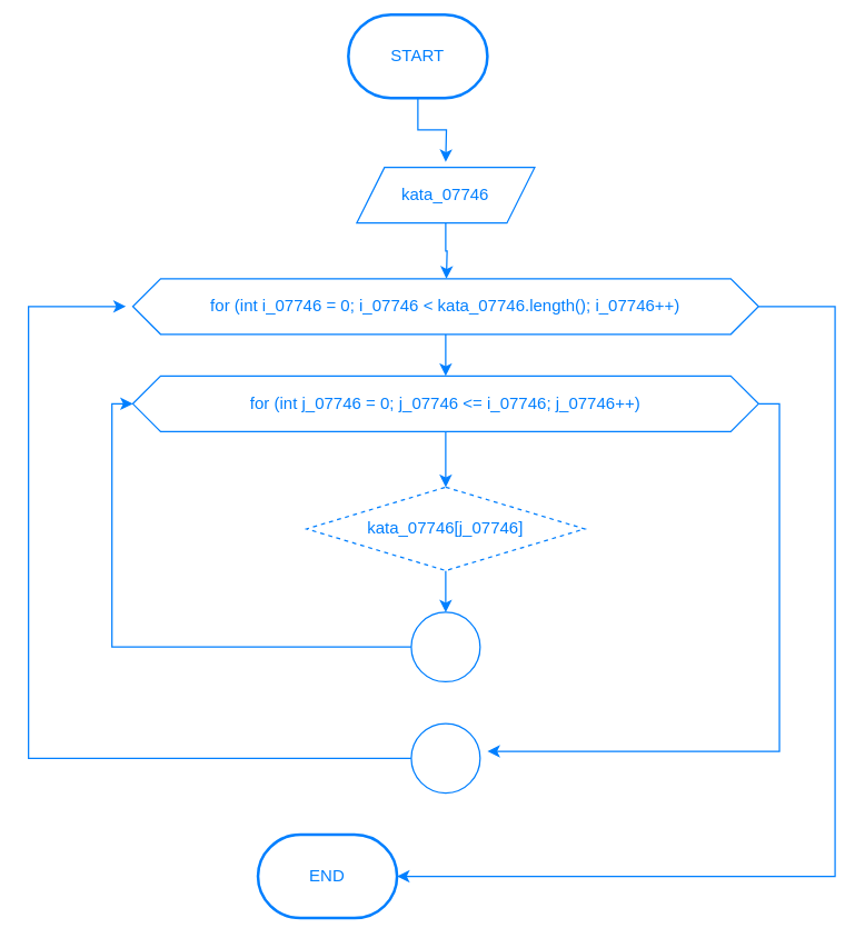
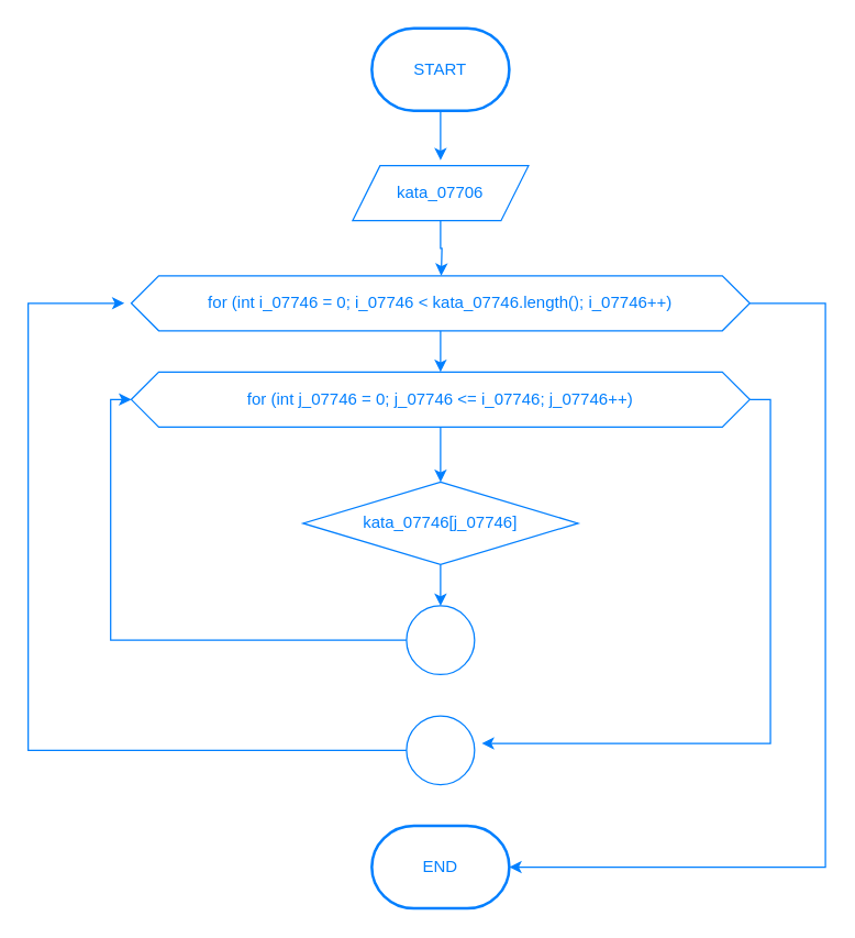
  <mxCell id="0" />
  <mxCell id="1" parent="0" />
  <mxCell id="2" value="" style="edgeStyle=orthogonalEdgeStyle;rounded=0;orthogonalLoop=1;jettySize=auto;html=1;fontColor=#007FFF;strokeColor=#007FFF;" parent="1" source="3" edge="1"><mxGeometry relative="1" as="geometry"><mxPoint x="320" y="116" as="targetPoint" /></mxGeometry></mxCell>
- <mxCell id="3" value="START" style="strokeWidth=2;html=1;shape=mxgraph.flowchart.terminator;whiteSpace=wrap;fontColor=#007FFF;strokeColor=#007FFF;" parent="1" vertex="1"><mxGeometry x="250" y="10" width="100" height="60" as="geometry" /></mxCell>
+ <mxCell id="3" value="START" style="strokeWidth=2;html=1;shape=mxgraph.flowchart.terminator;whiteSpace=wrap;fontColor=#007FFF;strokeColor=#007FFF;" parent="1" vertex="1"><mxGeometry x="270" y="20" width="100" height="60" as="geometry" /></mxCell>
  <mxCell id="4" value="" style="edgeStyle=orthogonalEdgeStyle;rounded=0;orthogonalLoop=1;jettySize=auto;html=1;fontColor=#007FFF;strokeColor=#007FFF;exitX=0.5;exitY=1;exitDx=0;exitDy=0;" parent="1" source="10" edge="1"><mxGeometry relative="1" as="geometry"><mxPoint x="320" y="166" as="sourcePoint" /><mxPoint x="320.5" y="200" as="targetPoint" /></mxGeometry></mxCell>
  <mxCell id="5" style="edgeStyle=orthogonalEdgeStyle;rounded=0;orthogonalLoop=1;jettySize=auto;html=1;exitX=0;exitY=0.5;exitDx=0;exitDy=0;strokeColor=#007FFF;fontColor=#007FFF;" edge="1" parent="1" source="6"><mxGeometry relative="1" as="geometry"><mxPoint x="90" y="220" as="targetPoint" /><Array as="points"><mxPoint x="20" y="545" /><mxPoint x="20" y="220" /></Array></mxGeometry></mxCell>
  <mxCell id="6" value="" style="ellipse;whiteSpace=wrap;html=1;rounded=0;fontColor=#007FFF;strokeColor=#007FFF;" parent="1" vertex="1"><mxGeometry x="295.25" y="520" width="49.5" height="50" as="geometry" /></mxCell>
- <mxCell id="7" value="END" style="strokeWidth=2;html=1;shape=mxgraph.flowchart.terminator;whiteSpace=wrap;fontColor=#007FFF;strokeColor=#007FFF;" parent="1" vertex="1"><mxGeometry x="185" y="600" width="100" height="60" as="geometry" /></mxCell>
+ <mxCell id="7" value="END" style="strokeWidth=2;html=1;shape=mxgraph.flowchart.terminator;whiteSpace=wrap;fontColor=#007FFF;strokeColor=#007FFF;" parent="1" vertex="1"><mxGeometry x="270" y="600" width="100" height="60" as="geometry" /></mxCell>
  <mxCell id="8" style="edgeStyle=orthogonalEdgeStyle;rounded=0;orthogonalLoop=1;jettySize=auto;html=1;strokeColor=#007FFF;fontColor=#007FFF;" edge="1" parent="1" source="9" target="18"><mxGeometry relative="1" as="geometry" /></mxCell>
- <mxCell id="9" value="kata_07746[j_07746]" style="rhombus;whiteSpace=wrap;html=1;fontColor=#007FFF;strokeColor=#007FFF;dashed=1;" parent="1" vertex="1"><mxGeometry x="220" y="350" width="200" height="60" as="geometry" /></mxCell>
- <mxCell id="10" value="&lt;div&gt;kata_07746&lt;/div&gt;" style="shape=parallelogram;perimeter=parallelogramPerimeter;whiteSpace=wrap;html=1;fixedSize=1;fontColor=#007FFF;strokeColor=#007FFF;" vertex="1" parent="1"><mxGeometry x="256" y="120" width="128" height="40" as="geometry" /></mxCell>
+ <mxCell id="9" value="kata_07746[j_07746]" style="rhombus;whiteSpace=wrap;html=1;fontColor=#007FFF;strokeColor=#007FFF;" parent="1" vertex="1"><mxGeometry x="220" y="350" width="200" height="60" as="geometry" /></mxCell>
+ <mxCell id="10" value="&lt;div&gt;kata_07706&lt;/div&gt;" style="shape=parallelogram;perimeter=parallelogramPerimeter;whiteSpace=wrap;html=1;fixedSize=1;fontColor=#007FFF;strokeColor=#007FFF;" vertex="1" parent="1"><mxGeometry x="256" y="120" width="128" height="40" as="geometry" /></mxCell>
  <mxCell id="11" style="edgeStyle=orthogonalEdgeStyle;rounded=0;orthogonalLoop=1;jettySize=auto;html=1;entryX=1;entryY=0.5;entryDx=0;entryDy=0;entryPerimeter=0;strokeColor=#007FFF;fontColor=#007FFF;" edge="1" parent="1" source="13" target="7"><mxGeometry relative="1" as="geometry"><mxPoint x="600" y="610" as="targetPoint" /><Array as="points"><mxPoint x="600" y="220" /><mxPoint x="600" y="630" /></Array></mxGeometry></mxCell>
  <mxCell id="12" style="edgeStyle=orthogonalEdgeStyle;rounded=0;orthogonalLoop=1;jettySize=auto;html=1;strokeColor=#007FFF;fontColor=#007FFF;" edge="1" parent="1" source="13" target="16"><mxGeometry relative="1" as="geometry" /></mxCell>
  <mxCell id="13" value="&lt;div style=&quot;border-color: var(--border-color);&quot;&gt;&amp;nbsp;for (int i_07746 = 0; i_07746 &amp;lt; kata_07746.length(); i_07746++)&amp;nbsp;&lt;/div&gt;" style="shape=hexagon;perimeter=hexagonPerimeter2;whiteSpace=wrap;html=1;fixedSize=1;strokeColor=#007FFF;fontColor=#007FFF;" vertex="1" parent="1"><mxGeometry x="95" y="200" width="450" height="40" as="geometry" /></mxCell>
  <mxCell id="14" style="edgeStyle=orthogonalEdgeStyle;rounded=0;orthogonalLoop=1;jettySize=auto;html=1;strokeColor=#007FFF;fontColor=#007FFF;" edge="1" parent="1" source="16"><mxGeometry relative="1" as="geometry"><mxPoint x="350" y="540" as="targetPoint" /><Array as="points"><mxPoint x="560" y="290" /><mxPoint x="560" y="540" /></Array></mxGeometry></mxCell>
  <mxCell id="15" style="edgeStyle=orthogonalEdgeStyle;rounded=0;orthogonalLoop=1;jettySize=auto;html=1;entryX=0.5;entryY=0;entryDx=0;entryDy=0;strokeColor=#007FFF;fontColor=#007FFF;" edge="1" parent="1" source="16" target="9"><mxGeometry relative="1" as="geometry" /></mxCell>
  <mxCell id="16" value="&lt;div style=&quot;border-color: var(--border-color);&quot;&gt;&amp;nbsp;for (int j_07746 = 0; j_07746 &amp;lt;= i_07746; j_07746++)&amp;nbsp;&lt;br&gt;&lt;/div&gt;" style="shape=hexagon;perimeter=hexagonPerimeter2;whiteSpace=wrap;html=1;fixedSize=1;strokeColor=#007FFF;fontColor=#007FFF;" vertex="1" parent="1"><mxGeometry x="95" y="270" width="450" height="40" as="geometry" /></mxCell>
  <mxCell id="17" style="edgeStyle=orthogonalEdgeStyle;rounded=0;orthogonalLoop=1;jettySize=auto;html=1;entryX=0;entryY=0.5;entryDx=0;entryDy=0;strokeColor=#007FFF;fontColor=#007FFF;" edge="1" parent="1" source="18" target="16"><mxGeometry relative="1" as="geometry"><mxPoint x="30" y="290" as="targetPoint" /><Array as="points"><mxPoint x="80" y="465" /><mxPoint x="80" y="290" /></Array></mxGeometry></mxCell>
  <mxCell id="18" value="" style="ellipse;whiteSpace=wrap;html=1;rounded=0;fontColor=#007FFF;strokeColor=#007FFF;" vertex="1" parent="1"><mxGeometry x="295.25" y="440" width="49.5" height="50" as="geometry" /></mxCell>
